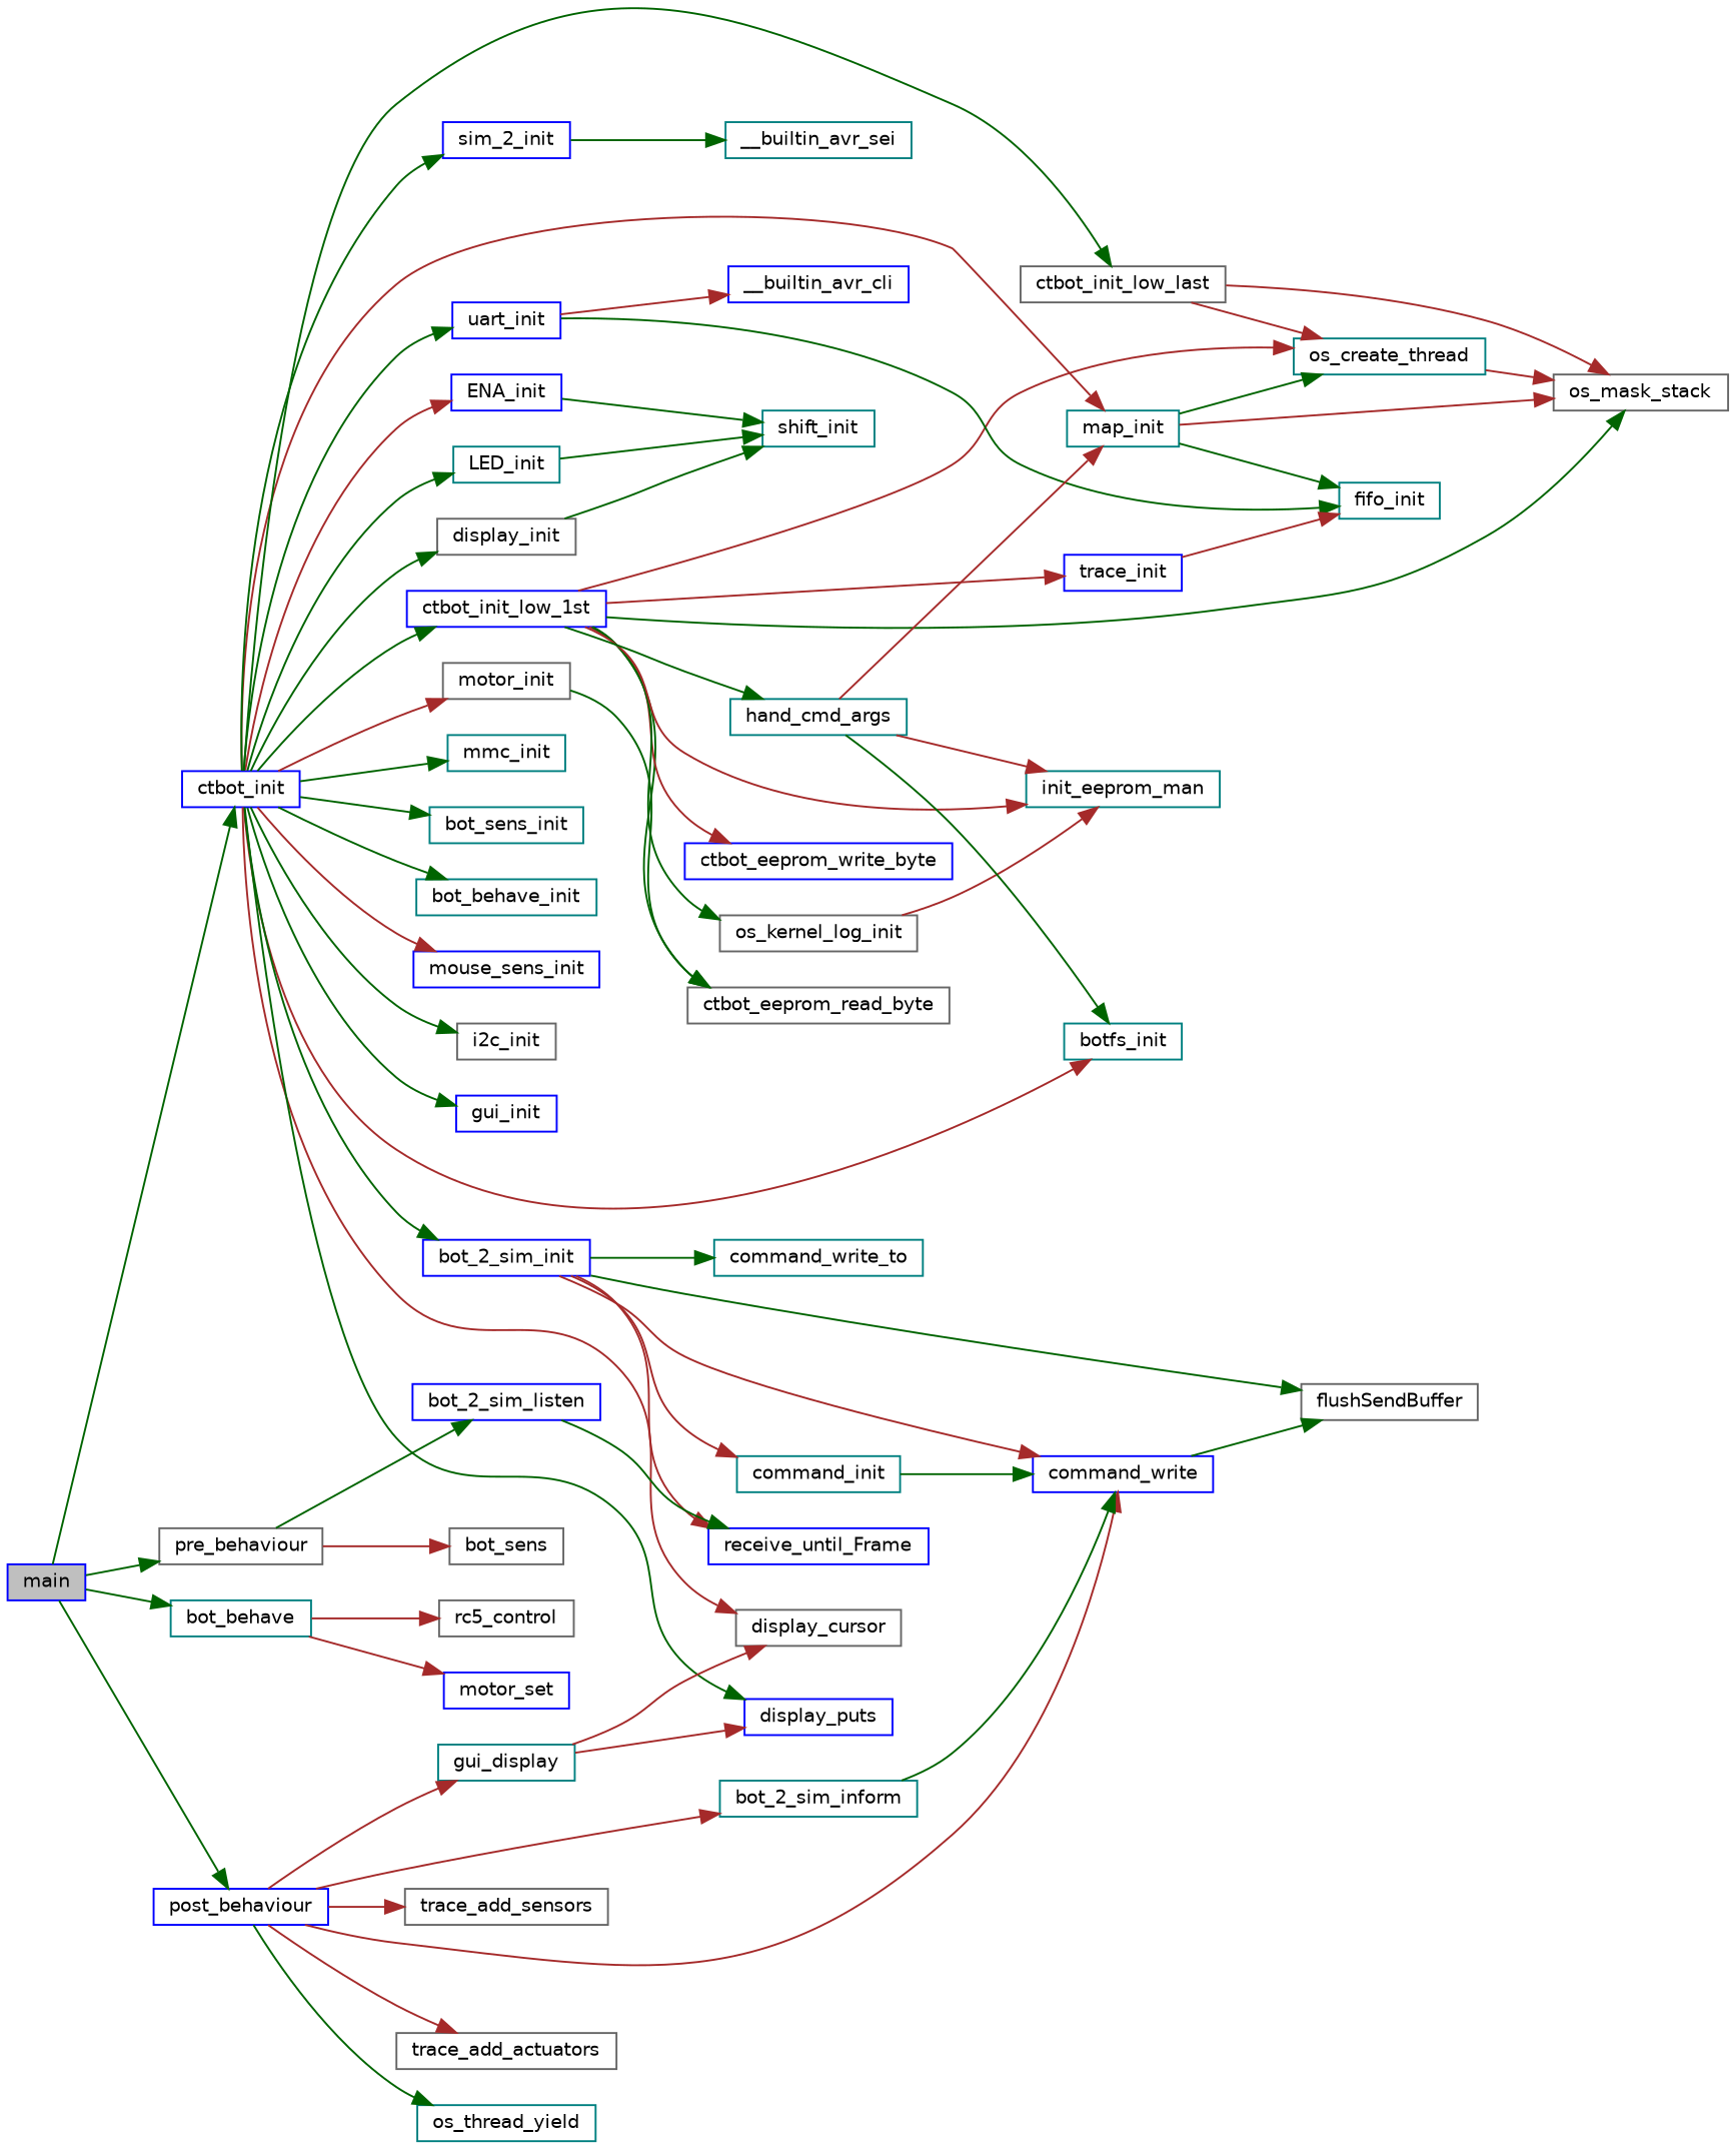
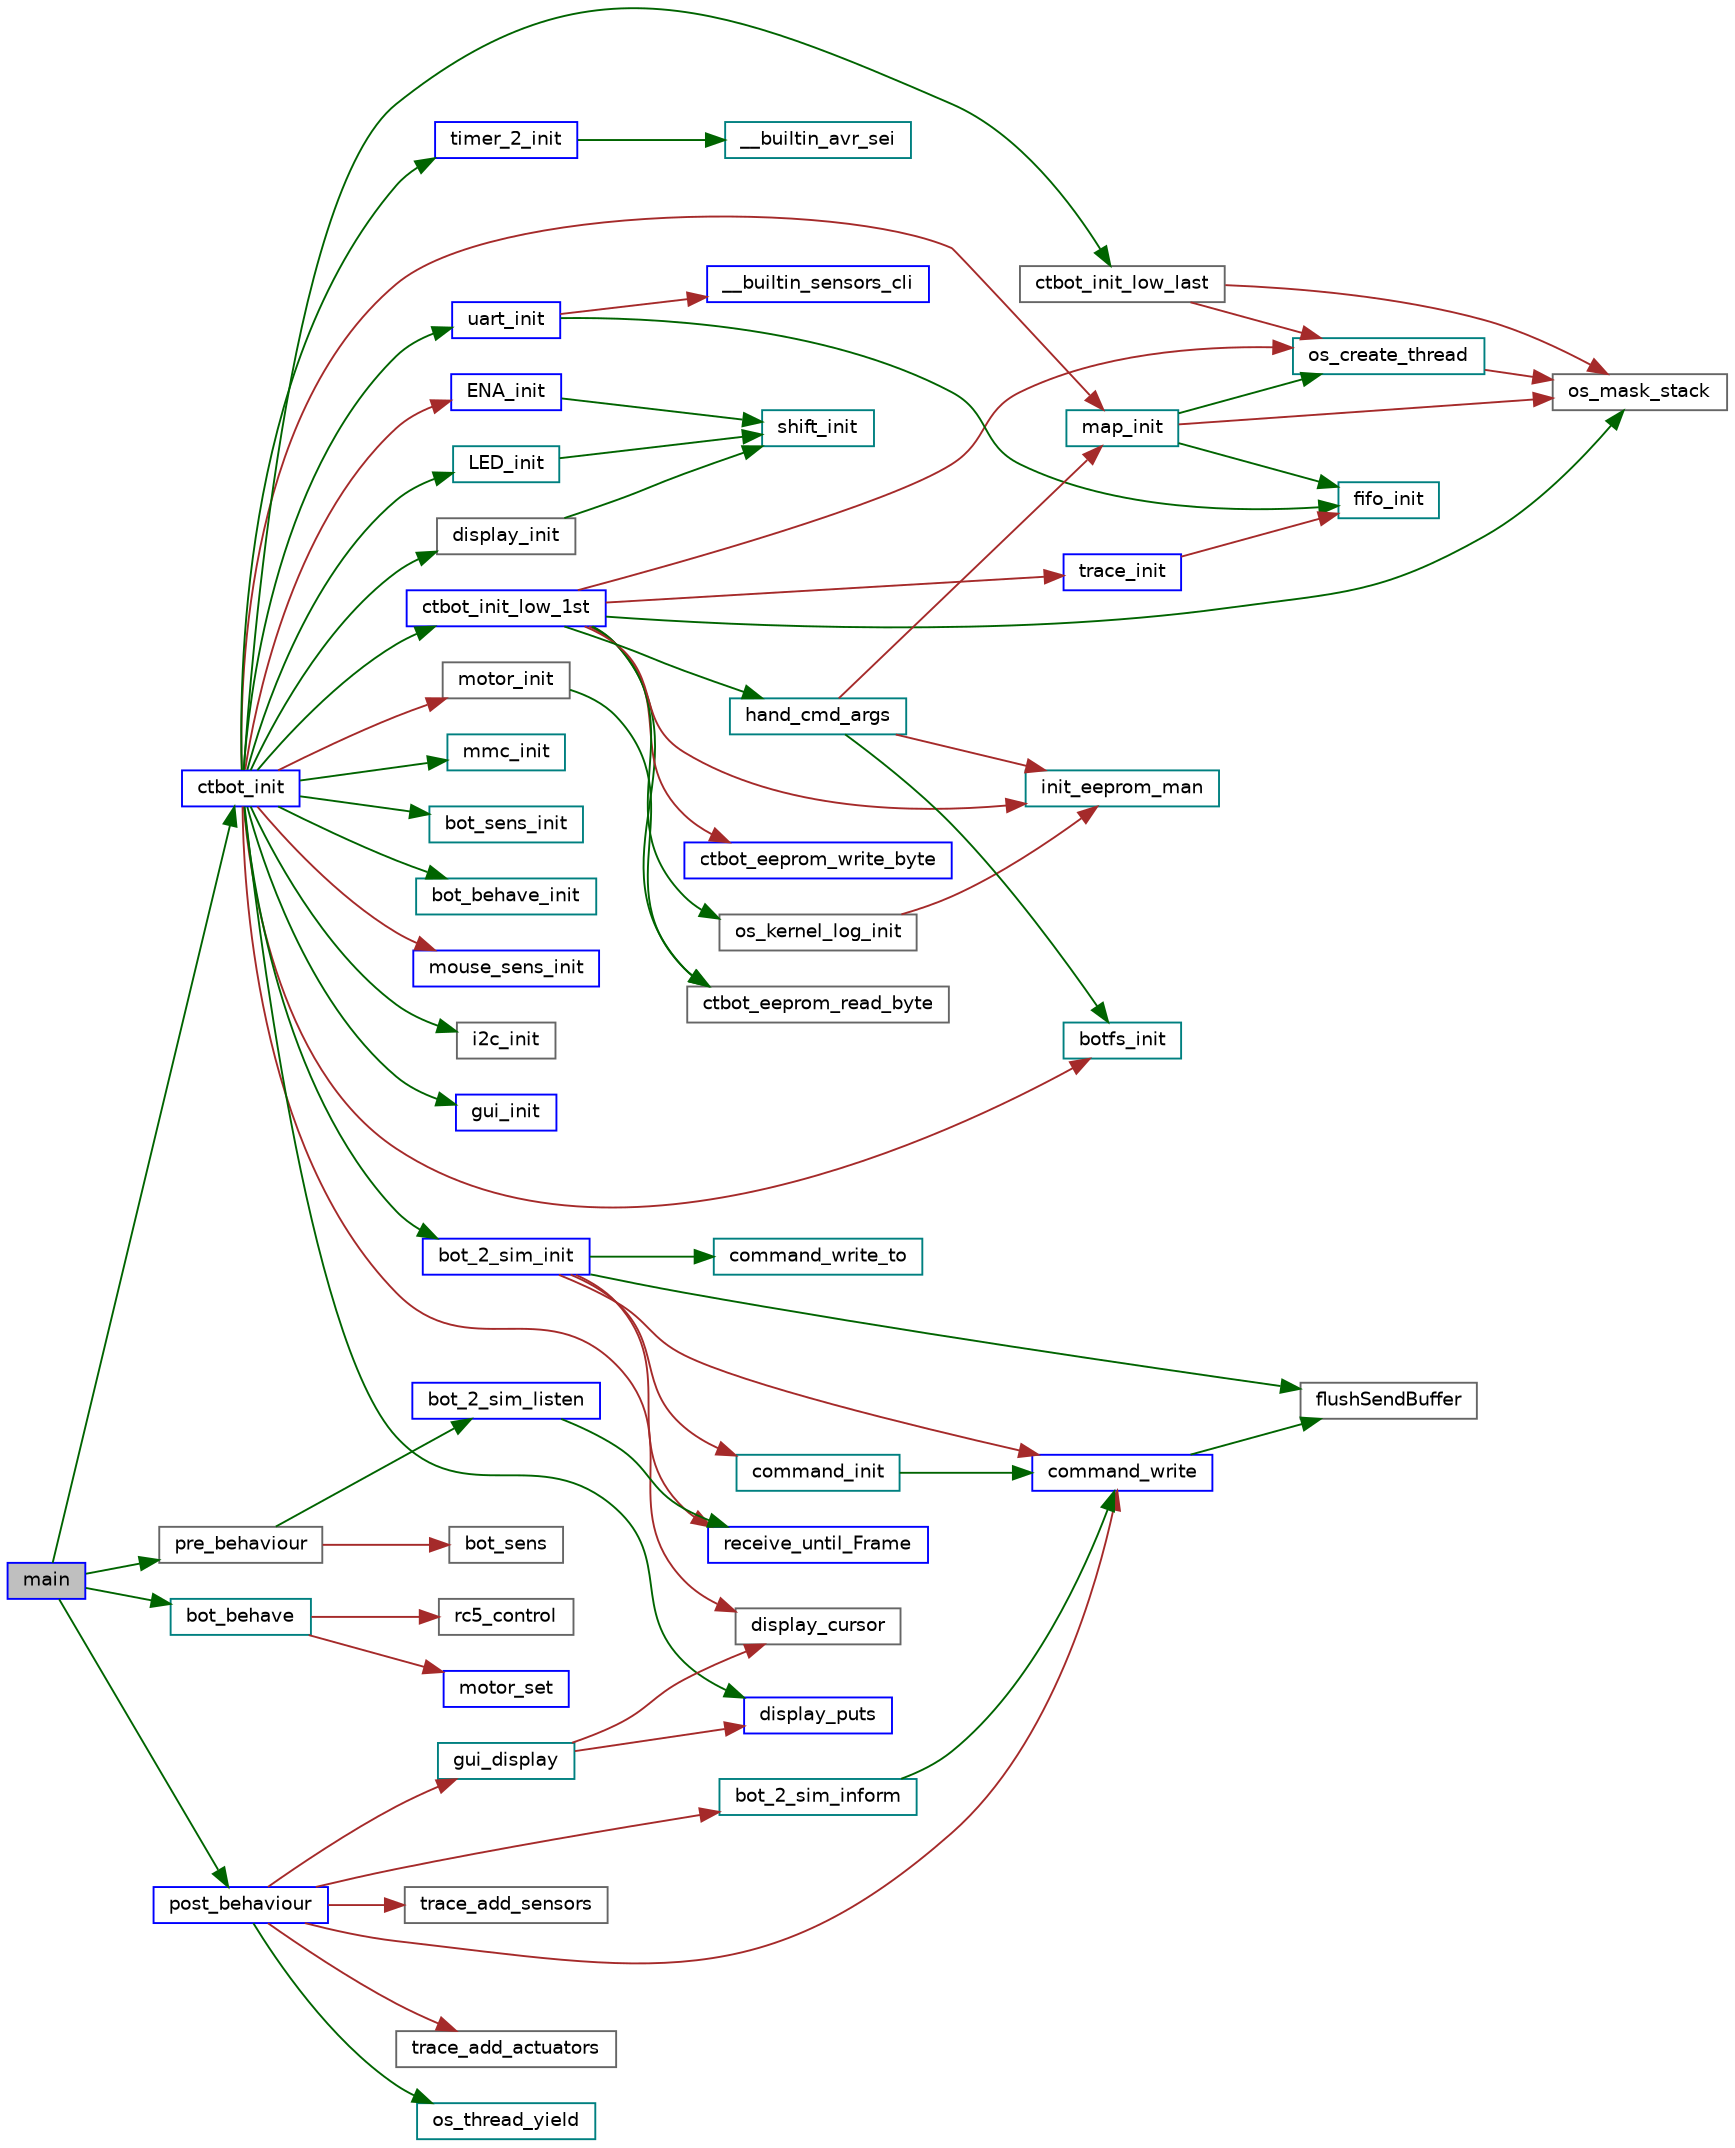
  digraph {
    rankdir=LR
    node [color=blue fillcolor=white fontname=Helvetica fontsize=10 shape=record style=filled]
    edge [color=darkgreen fontname=Helvetica fontsize=10 labelfontname=Helvetica labelfontsize=10 style=solid]
    n1 [fillcolor=grey75 fontcolor=black height=0.2 label=main width=0.4]
    n2 [height=0.2 label=ctbot_init width=0.4]
    n3 [color=gray40 height=0.2 label=pre_behaviour width=0.4]
    n4 [color=teal height=0.2 label=bot_behave width=0.4]
    n5 [height=0.2 label=post_behaviour width=0.4]
    n6 [height=0.2 label=ctbot_init_low_1st width=0.4]
    n7 [color=teal height=0.2 label=botfs_init width=0.4]
    n8 [color=teal height=0.2 label=map_init width=0.4]
-   n9 [height=0.2 label=sim_2_init width=0.4]
+   n9 [height=0.2 label=timer_2_init width=0.4]
    n10 [height=0.2 label=uart_init width=0.4]
    n11 [height=0.2 label=bot_2_sim_init width=0.4]
    n12 [color=gray40 height=0.2 label=display_init width=0.4]
    n13 [color=teal height=0.2 label=LED_init width=0.4]
    n14 [color=gray40 height=0.2 label=motor_init width=0.4]
    n15 [height=0.2 label=ENA_init width=0.4]
    n16 [color=teal height=0.2 label=mmc_init width=0.4]
    n17 [color=teal height=0.2 label=bot_sens_init width=0.4]
    n18 [color=teal height=0.2 label=bot_behave_init width=0.4]
    n19 [height=0.2 label=mouse_sens_init width=0.4]
    n20 [color=gray40 height=0.2 label=i2c_init width=0.4]
    n21 [height=0.2 label=gui_init width=0.4]
    n22 [color=gray40 height=0.2 label=ctbot_init_low_last width=0.4]
    n23 [color=gray40 height=0.2 label=display_cursor width=0.4]
    n24 [height=0.2 label=display_puts width=0.4]
    n25 [height=0.2 label=bot_2_sim_listen width=0.4]
    n26 [color=gray40 height=0.2 label=bot_sens width=0.4]
    n27 [color=gray40 height=0.2 label=rc5_control width=0.4]
    n28 [height=0.2 label=motor_set width=0.4]
    n29 [height=0.2 label=command_write width=0.4]
    n30 [color=gray40 height=0.2 label=trace_add_sensors width=0.4]
    n31 [color=teal height=0.2 label=gui_display width=0.4]
    n32 [color=teal height=0.2 label=bot_2_sim_inform width=0.4]
    n33 [color=gray40 height=0.2 label=trace_add_actuators width=0.4]
    n34 [color=teal height=0.2 label=os_thread_yield width=0.4]
    n35 [color=gray40 height=0.2 label=ctbot_eeprom_read_byte width=0.4]
    n36 [height=0.2 label=ctbot_eeprom_write_byte width=0.4]
    n37 [color=teal height=0.2 label=os_create_thread width=0.4]
    n38 [color=gray40 height=0.2 label=os_mask_stack width=0.4]
    n39 [color=gray40 height=0.2 label=os_kernel_log_init width=0.4]
    n40 [color=teal height=0.2 label=init_eeprom_man width=0.4]
    n41 [color=teal height=0.2 label=hand_cmd_args width=0.4]
    n42 [height=0.2 label=trace_init width=0.4]
    n43 [color=teal height=0.2 label=fifo_init width=0.4]
    n44 [color=teal height=0.2 label=__builtin_avr_sei width=0.4]
-   n45 [height=0.2 label=__builtin_avr_cli width=0.4]
+   n45 [height=0.2 label=__builtin_sensors_cli width=0.4]
    n46 [color=teal height=0.2 label=command_init width=0.4]
    n47 [color=gray40 height=0.2 label=flushSendBuffer width=0.4]
    n48 [height=0.2 label=receive_until_Frame width=0.4]
    n49 [color=teal height=0.2 label=command_write_to width=0.4]
    n50 [color=teal height=0.2 label=shift_init width=0.4]
    n1 -> n2
    n1 -> n3
    n1 -> n4
    n1 -> n5
    n2 -> n6
    n2 -> n7 [color=brown]
    n2 -> n8 [color=brown]
    n2 -> n9
    n2 -> n10
    n2 -> n11
    n2 -> n12
    n2 -> n13
    n2 -> n14 [color=brown]
    n2 -> n15 [color=brown]
    n2 -> n16
    n2 -> n17
    n2 -> n18
    n2 -> n19 [color=brown]
    n2 -> n20
    n2 -> n21
    n2 -> n22
    n2 -> n23 [color=brown]
    n2 -> n24
    n3 -> n25
    n3 -> n26 [color=brown]
    n4 -> n27 [color=brown]
    n4 -> n28 [color=brown]
    n5 -> n29 [color=brown]
    n5 -> n30 [color=brown]
    n5 -> n31 [color=brown]
    n5 -> n32 [color=brown]
    n5 -> n33 [color=brown]
    n5 -> n34
    n6 -> n35
    n6 -> n36 [color=brown]
    n6 -> n37 [color=brown]
    n6 -> n38
    n6 -> n39
    n6 -> n40 [color=brown]
    n6 -> n41
    n6 -> n42 [color=brown]
    n8 -> n37
    n8 -> n38 [color=brown]
    n8 -> n43
    n9 -> n44
    n10 -> n43
    n10 -> n45 [color=brown]
    n11 -> n29 [color=brown]
    n11 -> n46 [color=brown]
    n11 -> n47
    n11 -> n48 [color=brown]
    n11 -> n49
    n12 -> n50
    n13 -> n50
    n14 -> n35
    n15 -> n50
    n22 -> n37 [color=brown]
    n22 -> n38 [color=brown]
    n25 -> n48
    n29 -> n47
    n31 -> n23 [color=brown]
    n31 -> n24 [color=brown]
    n32 -> n29
    n37 -> n38 [color=brown]
    n39 -> n40 [color=brown]
    n41 -> n7
    n41 -> n8 [color=brown]
    n41 -> n40 [color=brown]
    n42 -> n43 [color=brown]
    n46 -> n29
  }
